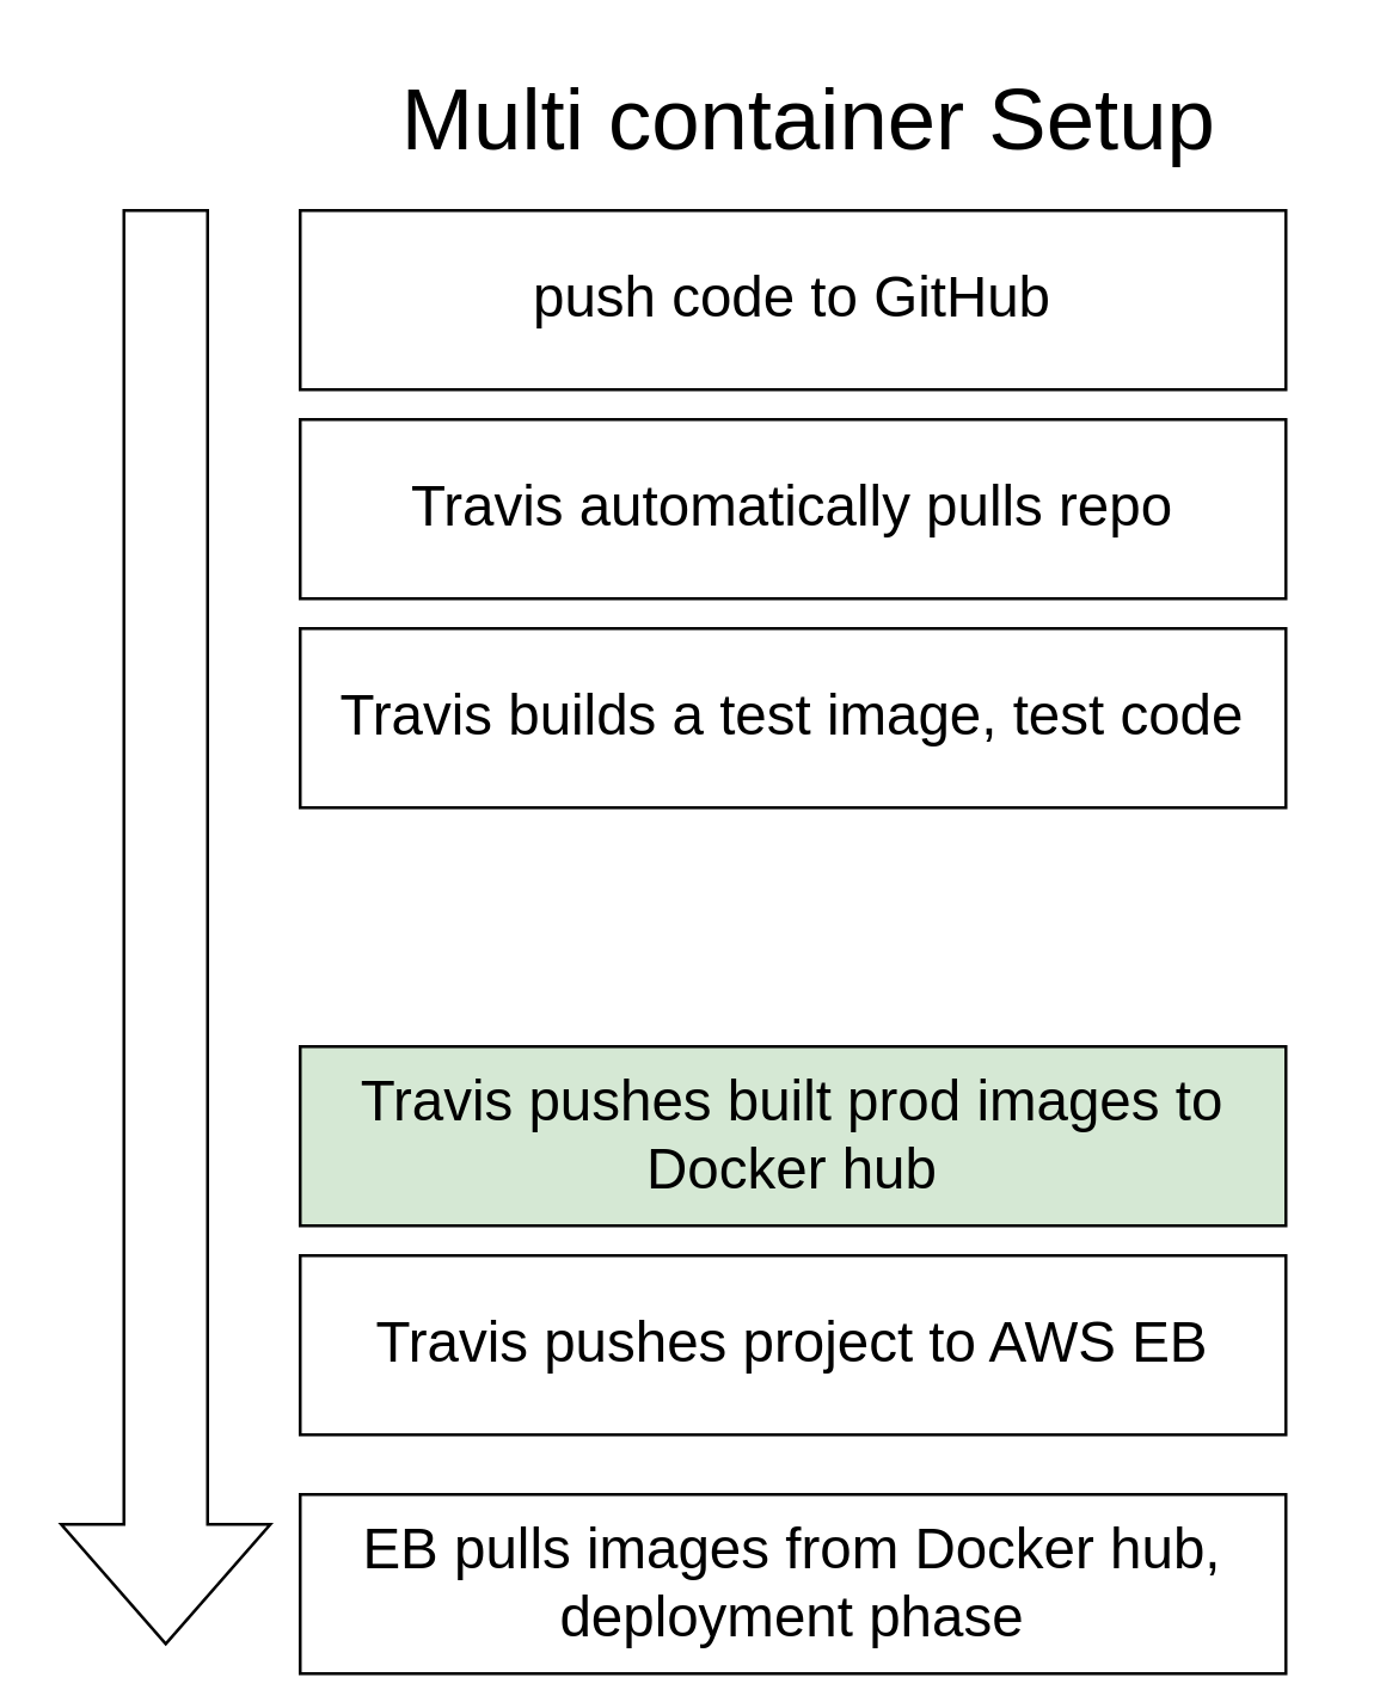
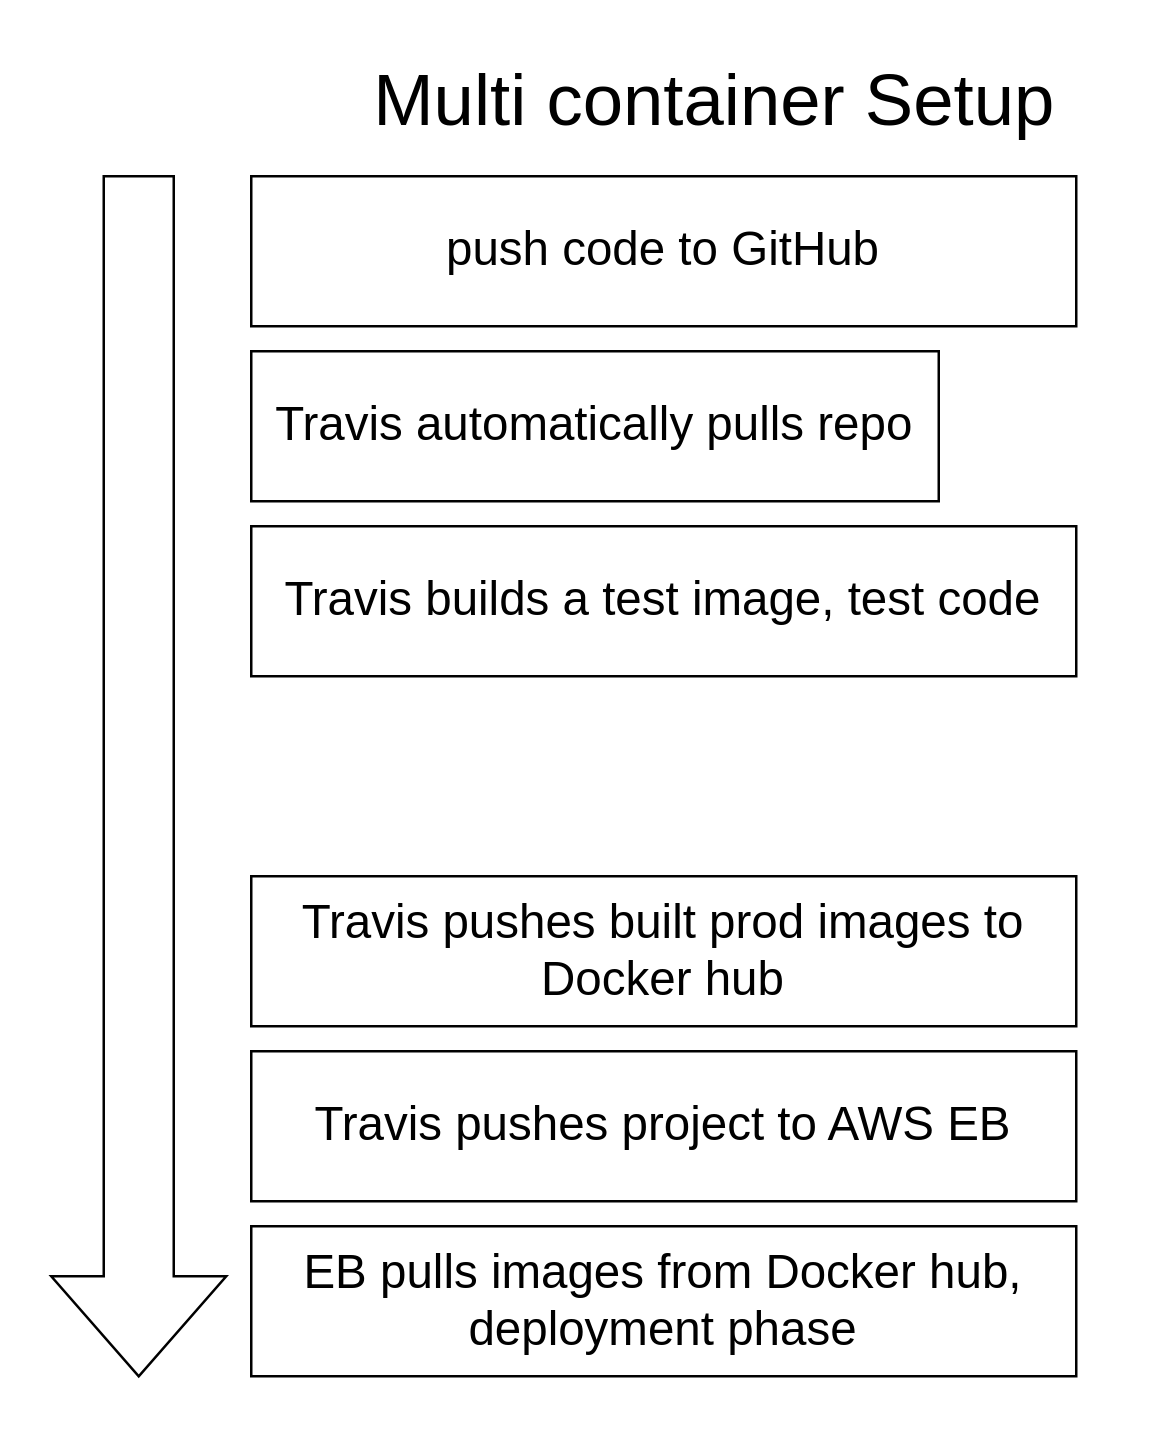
  <mxCell id="0" />
  <mxCell id="1" parent="0" />
- <mxCell id="2" value="Multi container Setup" style="text;html=1;align=center;verticalAlign=middle;resizable=0;points=[];;autosize=1;strokeWidth=1;fontSize=29;" vertex="1" parent="1"><mxGeometry x="100" y="20" width="340" height="40" as="geometry" /></mxCell>
+ <mxCell id="2" value="Multi container Setup" style="text;html=1;align=center;verticalAlign=middle;resizable=0;points=[];;autosize=1;strokeWidth=1;fontSize=29;" vertex="1" parent="1"><mxGeometry x="115" y="20" width="340" height="40" as="geometry" /></mxCell>
  <mxCell id="3" value="push code to GitHub" style="rounded=0;whiteSpace=wrap;html=1;strokeWidth=1;fontSize=19;" vertex="1" parent="1"><mxGeometry x="100" y="70" width="330" height="60" as="geometry" /></mxCell>
- <mxCell id="4" value="Travis automatically pulls repo" style="rounded=0;whiteSpace=wrap;html=1;strokeWidth=1;fontSize=19;" vertex="1" parent="1"><mxGeometry x="100" y="140" width="330" height="60" as="geometry" /></mxCell>
+ <mxCell id="4" value="Travis automatically pulls repo" style="rounded=0;whiteSpace=wrap;html=1;strokeWidth=1;fontSize=19;" vertex="1" parent="1"><mxGeometry x="100" y="140" width="275" height="60" as="geometry" /></mxCell>
  <mxCell id="5" value="Travis builds a test image, test code" style="rounded=0;whiteSpace=wrap;html=1;strokeWidth=1;fontSize=19;" vertex="1" parent="1"><mxGeometry x="100" y="210" width="330" height="60" as="geometry" /></mxCell>
- <mxCell id="6" value="Travis pushes built prod images to Docker hub" style="rounded=0;whiteSpace=wrap;html=1;strokeWidth=1;fontSize=19;fillColor=#d5e8d4;" vertex="1" parent="1"><mxGeometry x="100" y="350" width="330" height="60" as="geometry" /></mxCell>
+ <mxCell id="6" value="Travis pushes built prod images to Docker hub" style="rounded=0;whiteSpace=wrap;html=1;strokeWidth=1;fontSize=19;" vertex="1" parent="1"><mxGeometry x="100" y="350" width="330" height="60" as="geometry" /></mxCell>
  <mxCell id="7" value="Travis pushes project to AWS EB" style="rounded=0;whiteSpace=wrap;html=1;strokeWidth=1;fontSize=19;" vertex="1" parent="1"><mxGeometry x="100" y="420" width="330" height="60" as="geometry" /></mxCell>
- <mxCell id="8" value="EB pulls images from Docker hub, deployment phase" style="rounded=0;whiteSpace=wrap;html=1;strokeWidth=1;fontSize=19;" vertex="1" parent="1"><mxGeometry x="100" y="500" width="330" height="60" as="geometry" /></mxCell>
+ <mxCell id="8" value="EB pulls images from Docker hub, deployment phase" style="rounded=0;whiteSpace=wrap;html=1;strokeWidth=1;fontSize=19;" vertex="1" parent="1"><mxGeometry x="100" y="490" width="330" height="60" as="geometry" /></mxCell>
  <mxCell id="9" value="" style="html=1;shadow=0;dashed=0;align=center;verticalAlign=middle;shape=mxgraph.arrows2.arrow;dy=0.6;dx=40;direction=south;notch=0;strokeWidth=1;fontSize=19;" vertex="1" parent="1"><mxGeometry x="20" y="70" width="70" height="480" as="geometry" /></mxCell>
